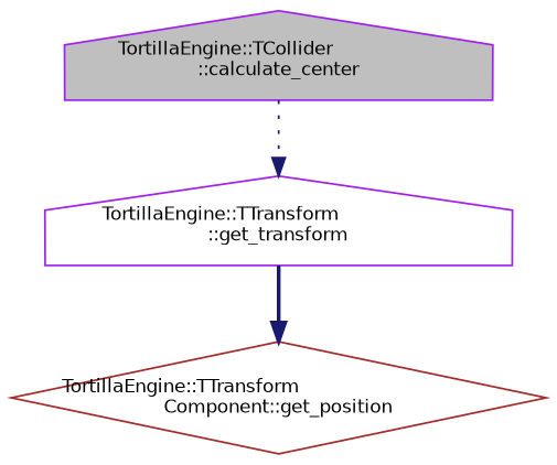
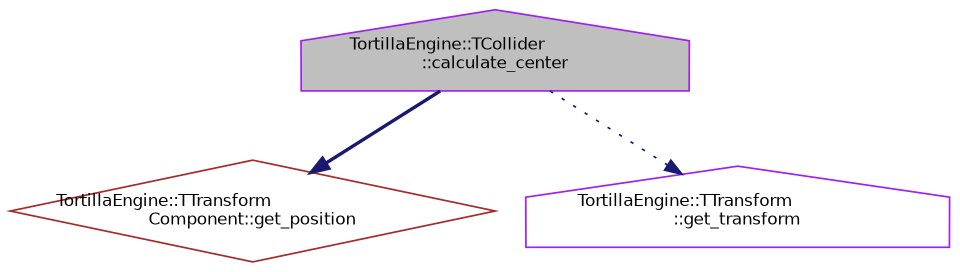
  digraph {
    rankdir=TB
    node [color=purple fillcolor=white fontname=Helvetica fontsize=10 shape=house style=filled]
    edge [color=midnightblue fontname=Helvetica fontsize=10 labelfontname=Helvetica labelfontsize=10]
    n1 [fillcolor=grey75 fontcolor=black height=0.2 label="TortillaEngine::TCollider\l::calculate_center" width=0.4]
    n2 [color=brown height=0.2 label="TortillaEngine::TTransform\lComponent::get_position" shape=diamond width=0.4]
    n3 [height=0.2 label="TortillaEngine::TTransform\l::get_transform" width=0.4]
-   n3 -> n2 [style=bold]
+   n1 -> n2 [style=bold]
    n1 -> n3 [style=dotted]
  }
